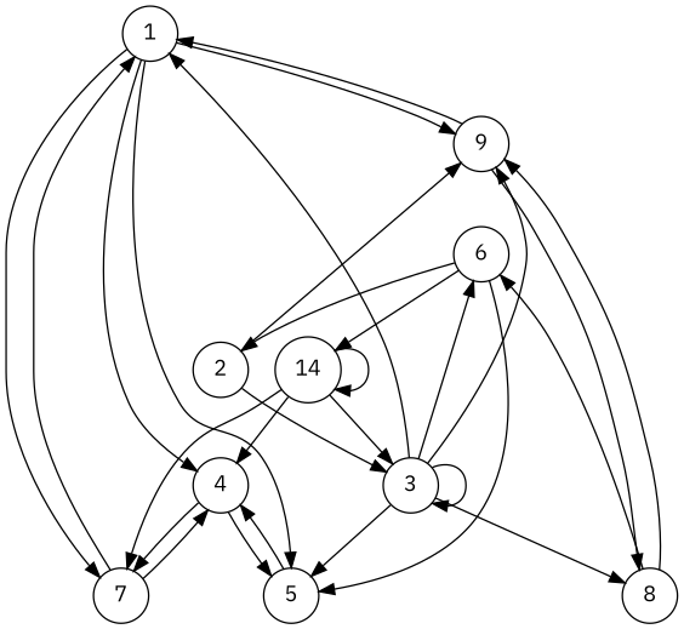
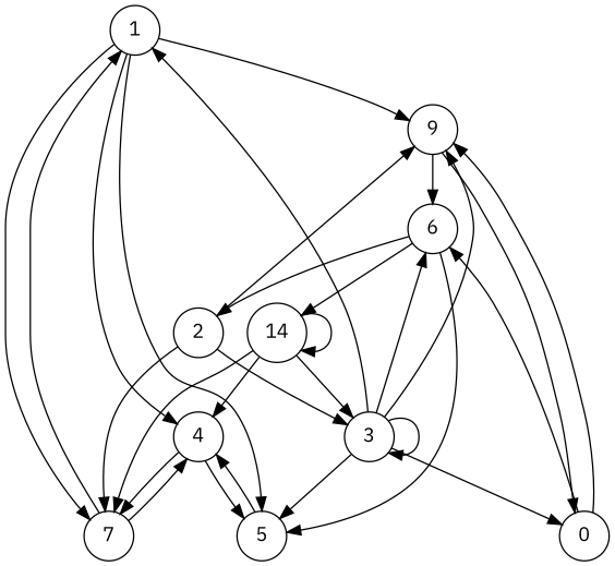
  digraph {
    fontname="IBM Plex Sans"
    node [fontname="IBM Plex Sans" shape=circle]
    edge [fontname="IBM Plex Sans"]
    1
    4
    5
    7
    9
-   8
+   8 [label=0]
    2
    3
    6
    n10 [label=14]
    1 -> 4
    1 -> 5
    1 -> 7
    1 -> 9
    4 -> 5
    4 -> 7
    5 -> 4
    7 -> 1
    7 -> 4
-   9 -> 1
+   9 -> 6
    9 -> 8
    8 -> 9
    8 -> 6
+   2 -> 7
    2 -> 9
    2 -> 3
    3 -> 1
    3 -> 5
    3 -> 9
    3 -> 8
    3 -> 3
    3 -> 6
    6 -> 5
    6 -> 2
    6 -> n10
    n10 -> 4
    n10 -> 7
    n10 -> 3
    n10 -> n10
  }
